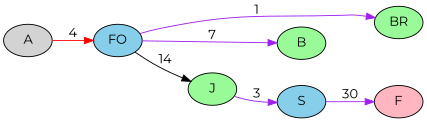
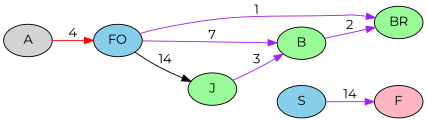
  digraph {
    fontname=Montserrat
    rankdir=LR
    node [fillcolor=palegreen fontname=Montserrat style=filled]
    edge [color=purple fontname=Montserrat]
    A [fillcolor=lightgrey]
    FO [fillcolor=skyblue]
    BR
    B
    J
    S [fillcolor=skyblue]
    F [fillcolor=lightpink]
    A -> FO [color=red label=4]
    FO -> BR [label=1]
    FO -> B [label=7]
    FO -> J [color=black label=14]
-   J -> S [label=3]
-   S -> F [label=30]
+   B -> BR [label=2]
+   J -> B [label=3]
+   S -> F [label=14]
  }
